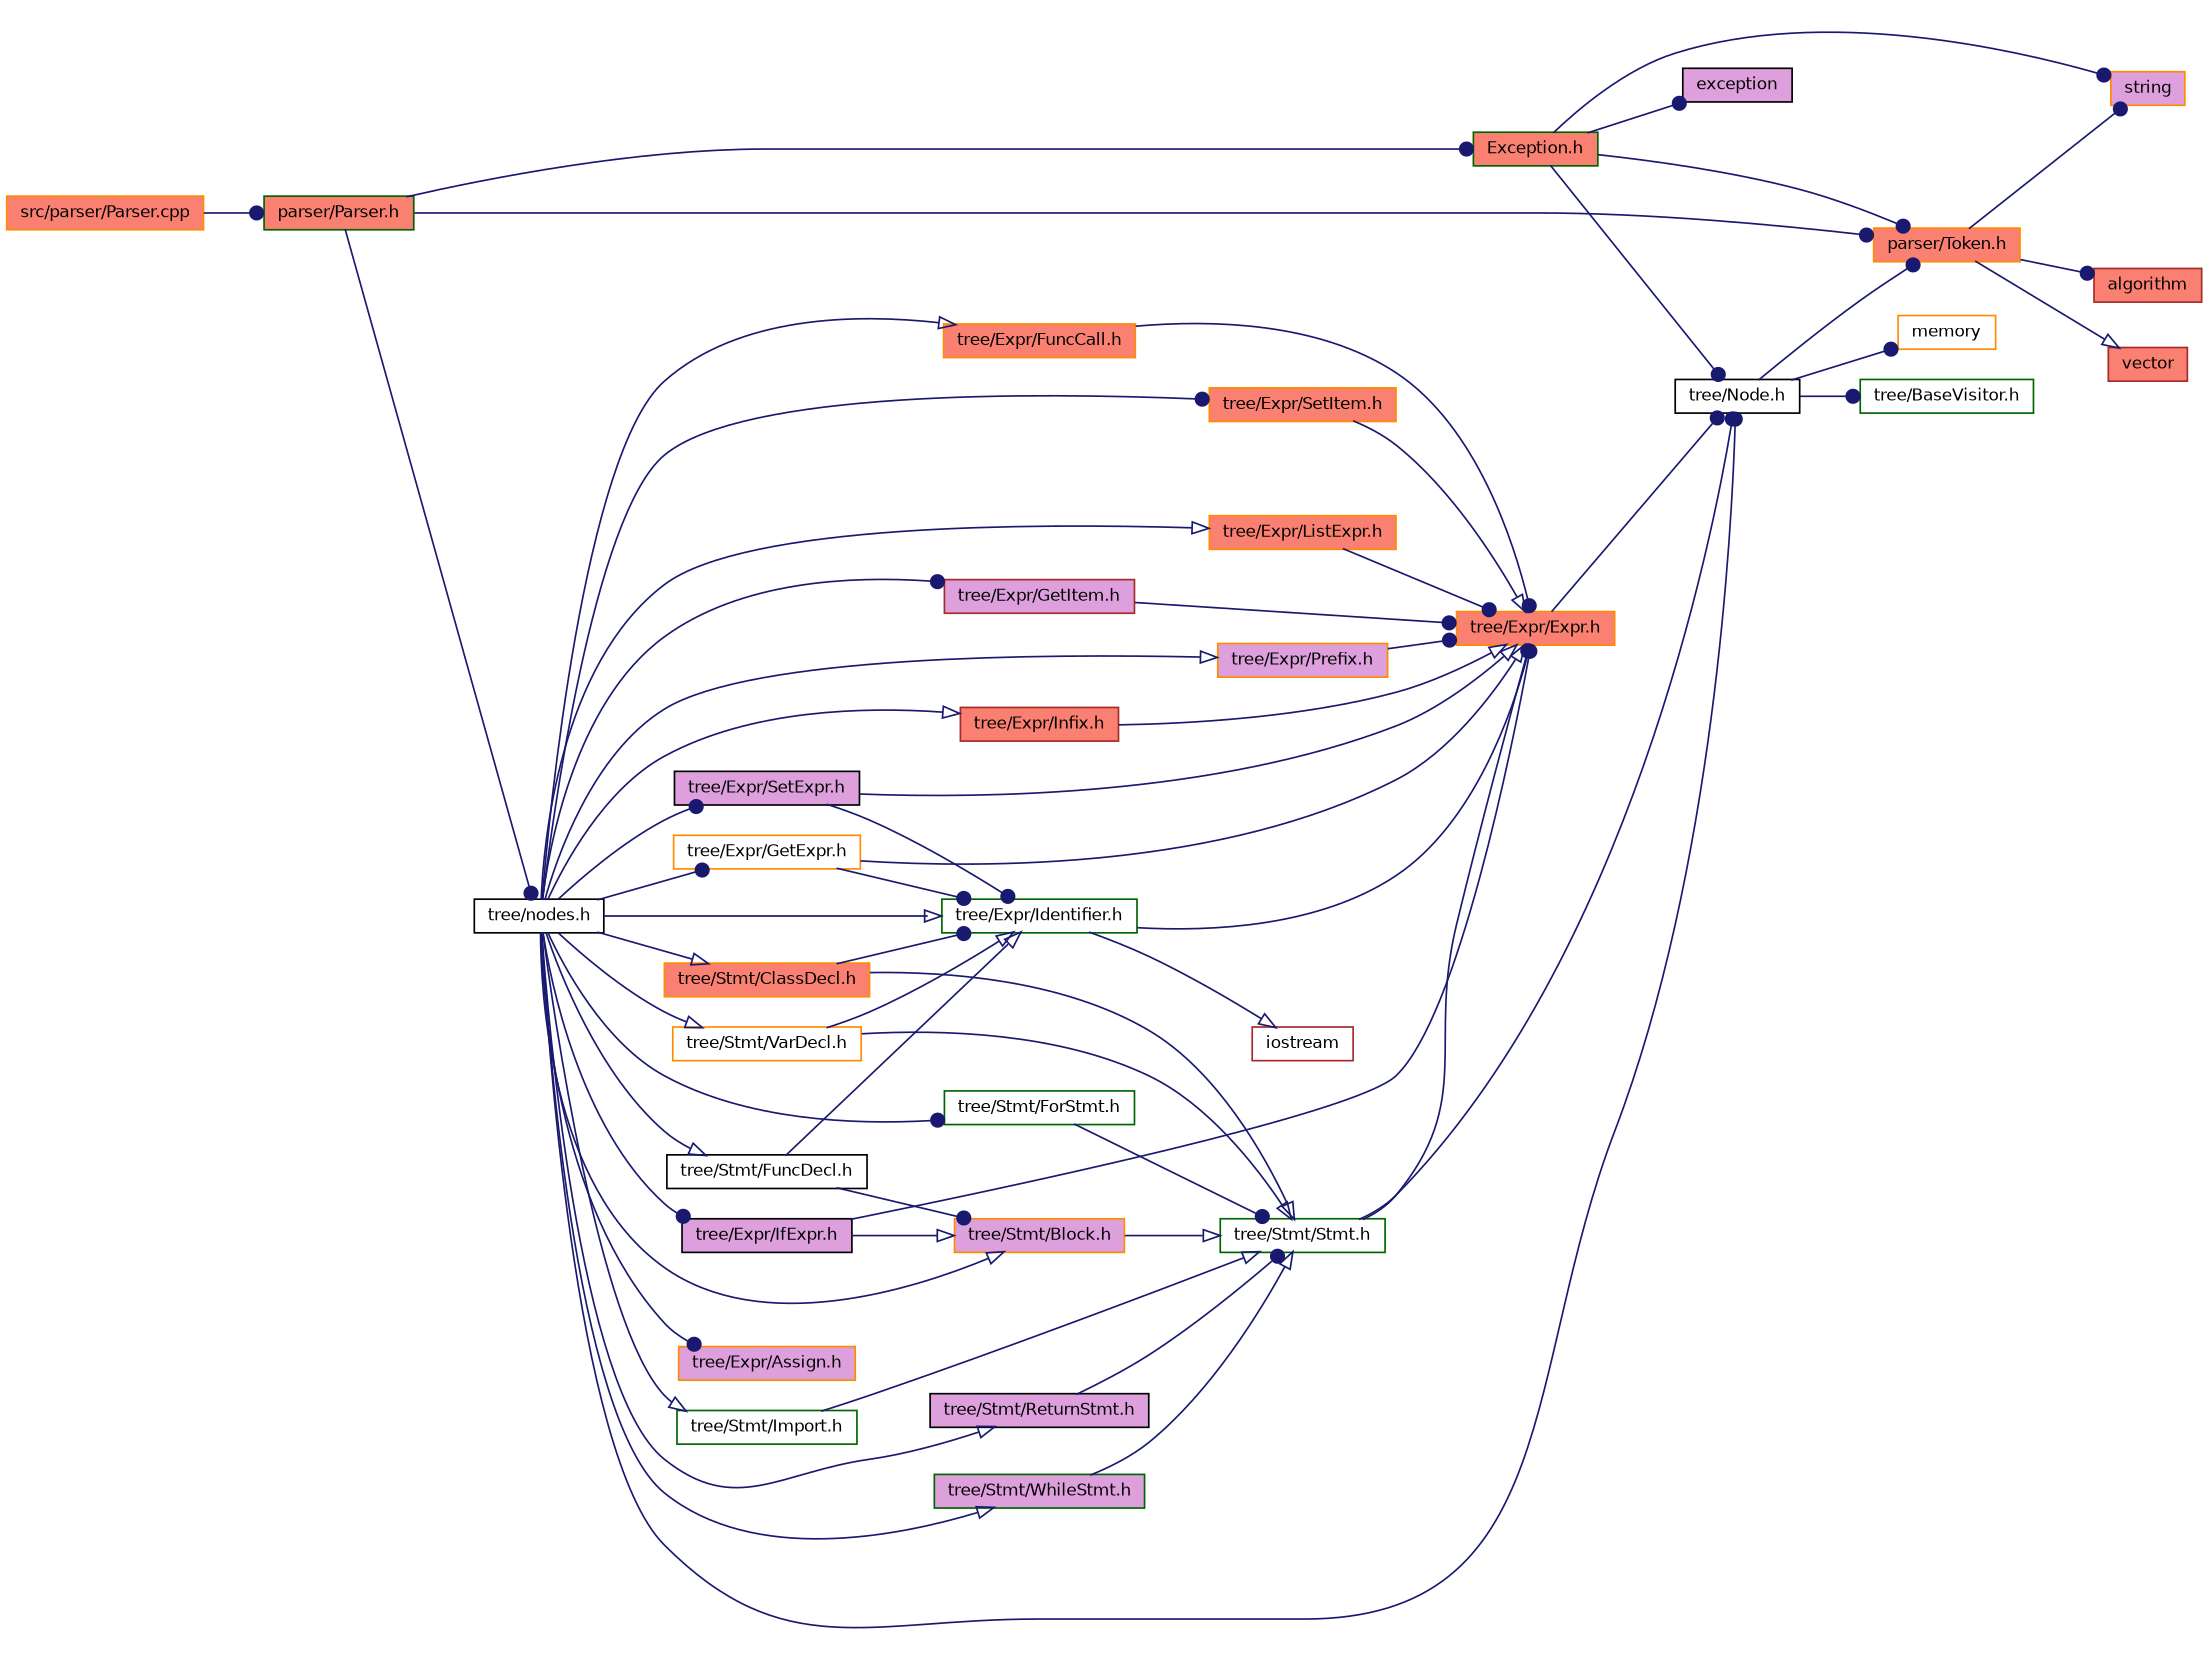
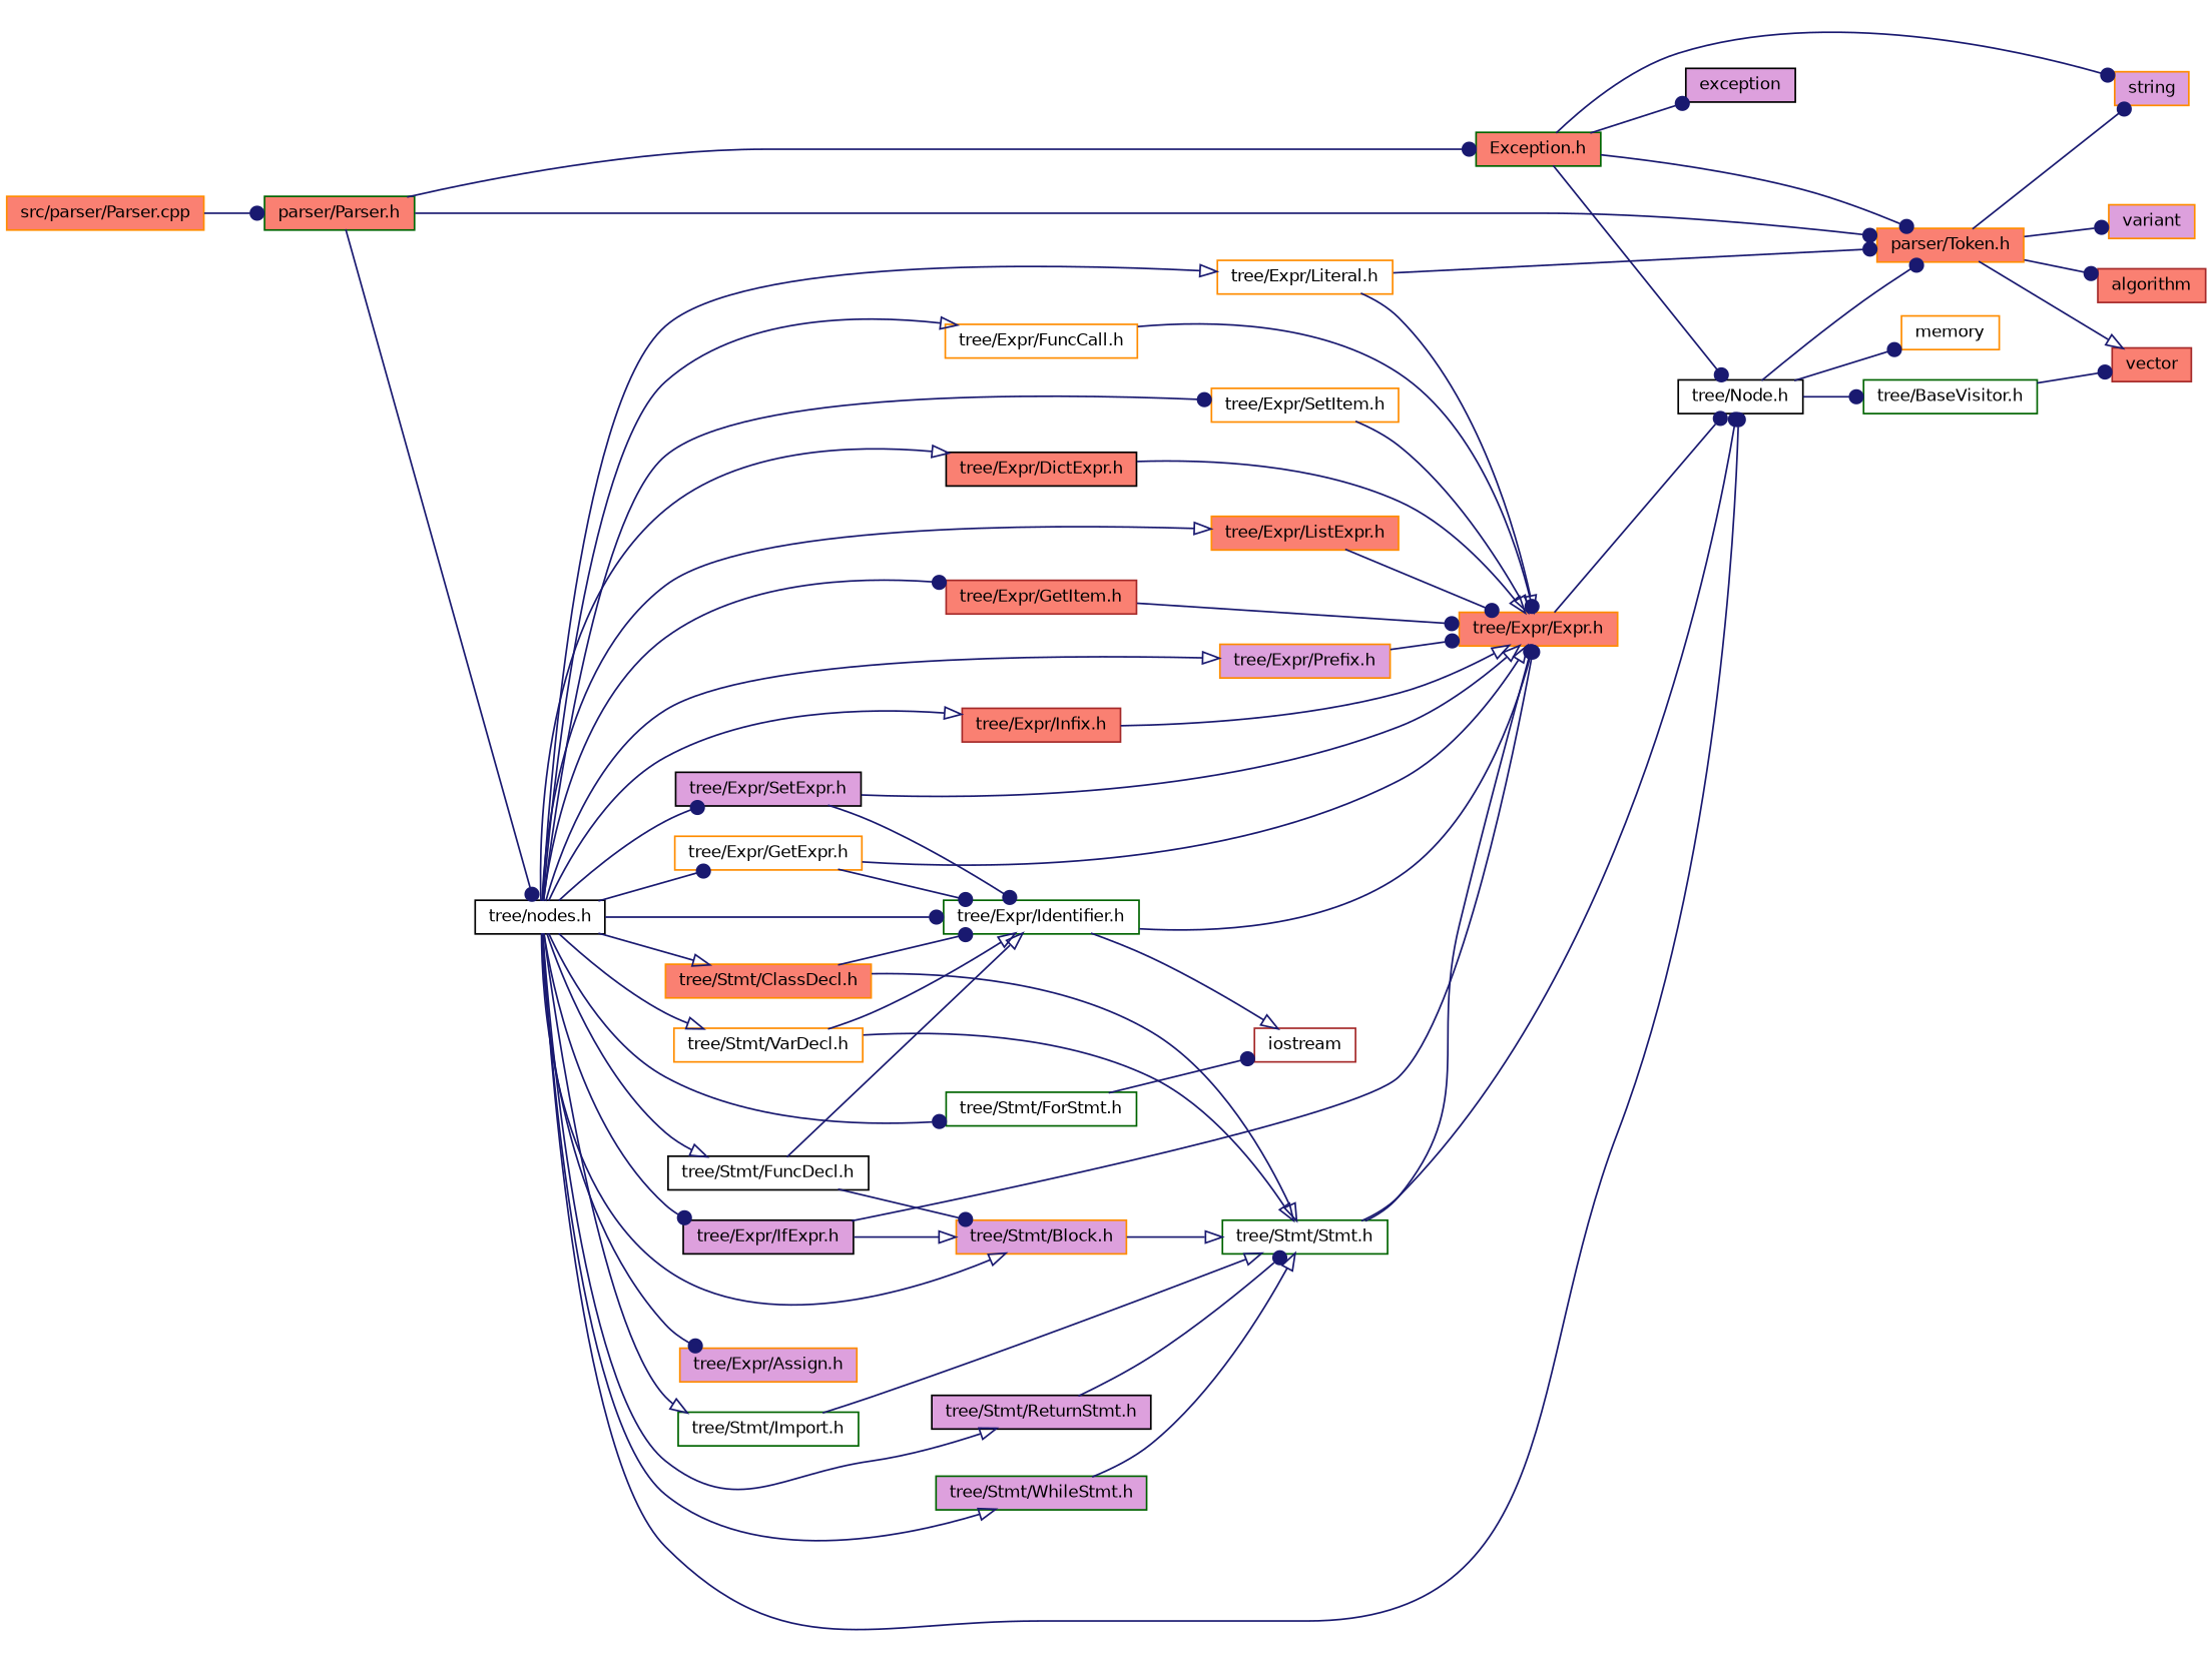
  digraph {
    rankdir=LR
    node [color=darkorange fillcolor=salmon fontname=Helvetica fontsize=10 shape=record style=filled]
    edge [arrowhead=dot color=midnightblue fontname=Helvetica fontsize=10 labelfontname=Helvetica labelfontsize=10 style=solid]
    n1 [fontcolor=black height=0.2 label="src/parser/Parser.cpp" width=0.4]
    n2 [color=darkgreen height=0.2 label="parser/Parser.h" width=0.4]
    n3 [color=darkgreen height=0.2 label="Exception.h" width=0.4]
    n4 [height=0.2 label="parser/Token.h" width=0.4]
    n5 [color=black fillcolor=white height=0.2 label="tree/nodes.h" width=0.4]
    n6 [color=black fillcolor=plum height=0.2 label=exception width=0.4]
    n7 [fillcolor=plum height=0.2 label=string width=0.4]
    n8 [color=black fillcolor=white height=0.2 label="tree/Node.h" width=0.4]
+   n9 [fillcolor=plum height=0.2 label=variant width=0.4]
    n10 [color=brown height=0.2 label=algorithm width=0.4]
    n11 [color=brown height=0.2 label=vector width=0.4]
    n12 [fillcolor=plum height=0.2 label="tree/Stmt/Block.h" width=0.4]
    n13 [fillcolor=white height=0.2 label="tree/Stmt/VarDecl.h" width=0.4]
    n14 [color=darkgreen fillcolor=white height=0.2 label="tree/Expr/Identifier.h" width=0.4]
    n15 [color=black fillcolor=white height=0.2 label="tree/Stmt/FuncDecl.h" width=0.4]
    n16 [color=black fillcolor=plum height=0.2 label="tree/Stmt/ReturnStmt.h" width=0.4]
    n17 [color=darkgreen fillcolor=plum height=0.2 label="tree/Stmt/WhileStmt.h" width=0.4]
    n18 [color=darkgreen fillcolor=white height=0.2 label="tree/Stmt/ForStmt.h" width=0.4]
    n19 [height=0.2 label="tree/Stmt/ClassDecl.h" width=0.4]
    n20 [color=darkgreen fillcolor=white height=0.2 label="tree/Stmt/Import.h" width=0.4]
+   n21 [fillcolor=white height=0.2 label="tree/Expr/Literal.h" width=0.4]
    n22 [color=brown height=0.2 label="tree/Expr/Infix.h" width=0.4]
    n23 [fillcolor=plum height=0.2 label="tree/Expr/Prefix.h" width=0.4]
    n24 [fillcolor=plum height=0.2 label="tree/Expr/Assign.h" width=0.4]
    n25 [color=black fillcolor=plum height=0.2 label="tree/Expr/SetExpr.h" width=0.4]
    n26 [fillcolor=white height=0.2 label="tree/Expr/GetExpr.h" width=0.4]
-   n27 [height=0.2 label="tree/Expr/FuncCall.h" width=0.4]
+   n27 [fillcolor=white height=0.2 label="tree/Expr/FuncCall.h" width=0.4]
    n28 [color=black fillcolor=plum height=0.2 label="tree/Expr/IfExpr.h" width=0.4]
    n29 [height=0.2 label="tree/Expr/ListExpr.h" width=0.4]
-   n30 [color=brown fillcolor=plum height=0.2 label="tree/Expr/GetItem.h" width=0.4]
-   n31 [height=0.2 label="tree/Expr/SetItem.h" width=0.4]
+   n30 [color=brown height=0.2 label="tree/Expr/GetItem.h" width=0.4]
+   n31 [fillcolor=white height=0.2 label="tree/Expr/SetItem.h" width=0.4]
+   n32 [color=black height=0.2 label="tree/Expr/DictExpr.h" width=0.4]
    n33 [fillcolor=white height=0.2 label=memory width=0.4]
    n34 [color=darkgreen fillcolor=white height=0.2 label="tree/BaseVisitor.h" width=0.4]
    n35 [color=darkgreen fillcolor=white height=0.2 label="tree/Stmt/Stmt.h" width=0.4]
    n36 [height=0.2 label="tree/Expr/Expr.h" width=0.4]
    n37 [color=brown fillcolor=white height=0.2 label=iostream width=0.4]
    n1 -> n2
    n2 -> n3
    n2 -> n4
    n2 -> n5
    n3 -> n4
    n3 -> n6
    n3 -> n7
    n3 -> n8
    n4 -> n7
+   n4 -> n9
    n4 -> n10
    n4 -> n11 [arrowhead=onormal]
    n5 -> n8
    n5 -> n12 [arrowhead=onormal]
    n5 -> n13 [arrowhead=onormal]
-   n5 -> n14 [arrowhead=onormal]
+   n5 -> n14
    n5 -> n15 [arrowhead=onormal]
    n5 -> n16 [arrowhead=onormal]
    n5 -> n17 [arrowhead=onormal]
    n5 -> n18
    n5 -> n19 [arrowhead=onormal]
    n5 -> n20 [arrowhead=onormal]
+   n5 -> n21 [arrowhead=onormal]
    n5 -> n22 [arrowhead=onormal]
    n5 -> n23 [arrowhead=onormal]
    n5 -> n24
    n5 -> n25
    n5 -> n26
    n5 -> n27 [arrowhead=onormal]
    n5 -> n28
    n5 -> n29 [arrowhead=onormal]
    n5 -> n30
    n5 -> n31
+   n5 -> n32 [arrowhead=onormal]
    n8 -> n4
    n8 -> n33
    n8 -> n34
    n12 -> n35 [arrowhead=onormal]
    n13 -> n14 [arrowhead=onormal]
    n13 -> n35 [arrowhead=onormal]
    n14 -> n36
    n14 -> n37 [arrowhead=onormal]
    n15 -> n12
    n15 -> n14 [arrowhead=onormal]
    n16 -> n35
    n17 -> n35 [arrowhead=onormal]
-   n18 -> n35
+   n18 -> n37
    n19 -> n14
    n19 -> n35 [arrowhead=onormal]
    n20 -> n35 [arrowhead=onormal]
+   n21 -> n4
+   n21 -> n36 [arrowhead=onormal]
    n22 -> n36 [arrowhead=onormal]
    n23 -> n36
    n25 -> n14
    n25 -> n36 [arrowhead=onormal]
    n26 -> n14
    n26 -> n36 [arrowhead=onormal]
    n27 -> n36
    n28 -> n12 [arrowhead=onormal]
    n28 -> n36
    n29 -> n36
    n30 -> n36
    n31 -> n36 [arrowhead=onormal]
+   n32 -> n36 [arrowhead=onormal]
+   n34 -> n11
    n35 -> n8
    n35 -> n36
    n36 -> n8
  }
